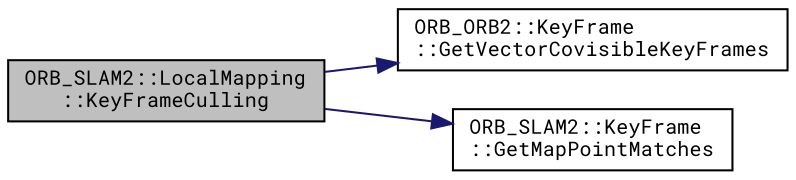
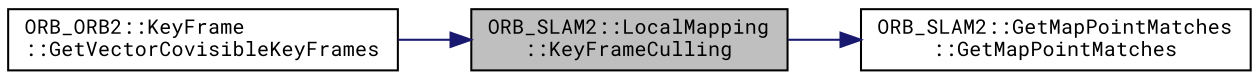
  digraph {
    fontname="Roboto Mono"
    rankdir=LR
    node [color=black fillcolor=white fontname="Roboto Mono" fontsize=10 shape=record style=filled]
    edge [color=midnightblue fontname="Roboto Mono" fontsize=10 labelfontname=Helvetica labelfontsize=10 style=solid]
    n1 [fillcolor=grey75 fontcolor=black height=0.2 label="ORB_SLAM2::LocalMapping\l::KeyFrameCulling" width=0.4]
    n2 [height=0.2 label="ORB_ORB2::KeyFrame\l::GetVectorCovisibleKeyFrames" width=0.4]
-   n3 [height=0.2 label="ORB_SLAM2::KeyFrame\l::GetMapPointMatches" width=0.4]
-   n1 -> n2
+   n3 [height=0.2 label="ORB_SLAM2::GetMapPointMatches\l::GetMapPointMatches" width=0.4]
+   n2 -> n1
    n1 -> n3
  }
